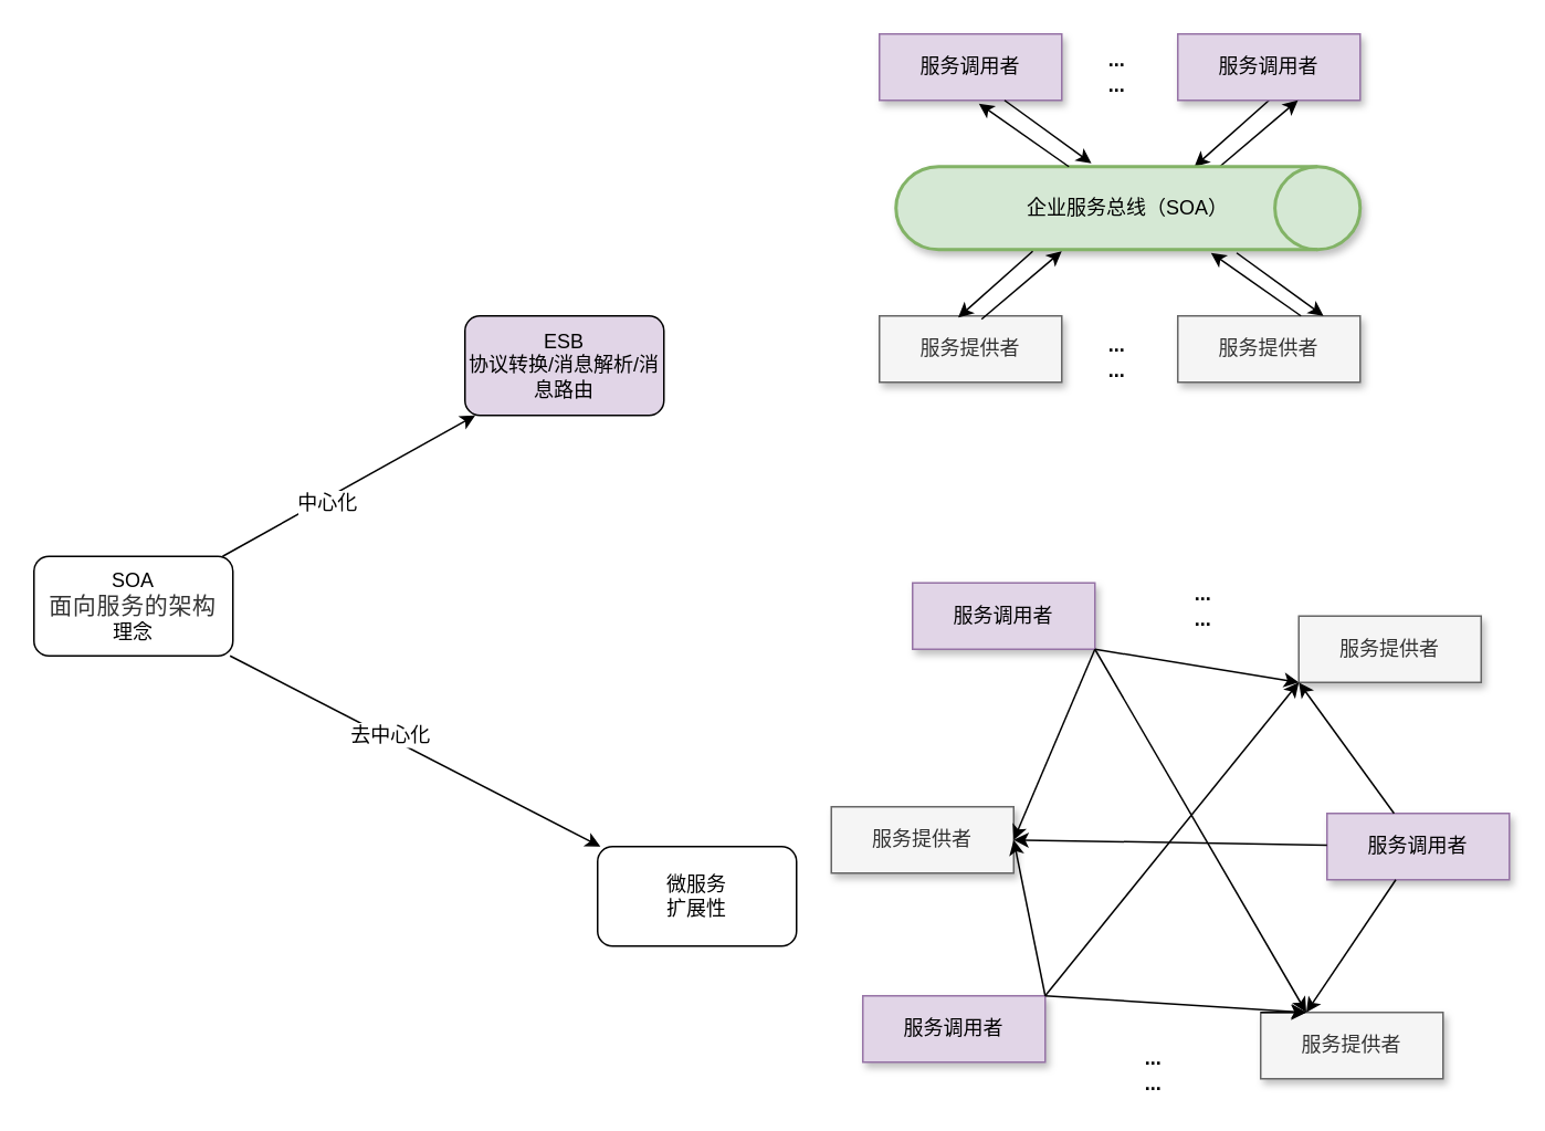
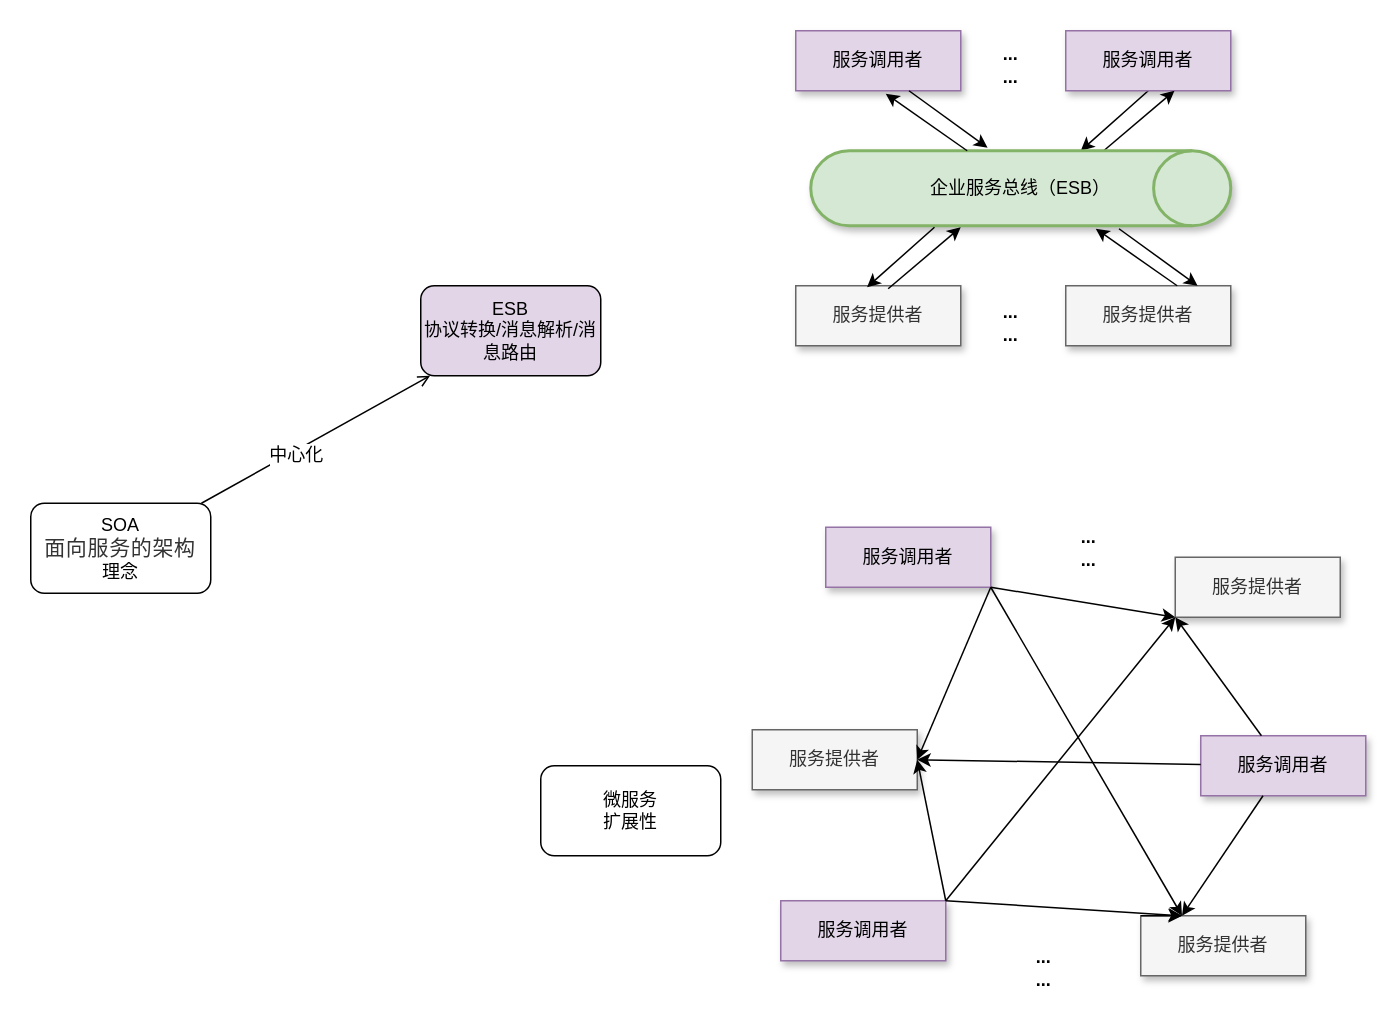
  <mxCell id="0" />
  <mxCell id="1" parent="0" />
  <mxCell id="2" value="服务调用者" style="rounded=0;whiteSpace=wrap;html=1;shadow=1;fillColor=#e1d5e7;strokeColor=#9673a6;" vertex="1" parent="1"><mxGeometry x="550" y="351" width="110" height="40" as="geometry" /></mxCell>
  <mxCell id="3" value="服务调用者" style="rounded=0;whiteSpace=wrap;html=1;shadow=1;fillColor=#e1d5e7;strokeColor=#9673a6;" vertex="1" parent="1"><mxGeometry x="520" y="600" width="110" height="40" as="geometry" /></mxCell>
  <mxCell id="4" value="服务调用者" style="rounded=0;whiteSpace=wrap;html=1;shadow=1;fillColor=#e1d5e7;strokeColor=#9673a6;" vertex="1" parent="1"><mxGeometry x="800" y="490" width="110" height="40" as="geometry" /></mxCell>
  <mxCell id="5" value="服务提供者" style="rounded=0;whiteSpace=wrap;html=1;shadow=1;fillColor=#f5f5f5;strokeColor=#666666;fontColor=#333333;" vertex="1" parent="1"><mxGeometry x="783" y="371" width="110" height="40" as="geometry" /></mxCell>
  <mxCell id="6" value="服务提供者" style="rounded=0;whiteSpace=wrap;html=1;shadow=1;fillColor=#f5f5f5;strokeColor=#666666;fontColor=#333333;" vertex="1" parent="1"><mxGeometry x="760" y="610" width="110" height="40" as="geometry" /></mxCell>
  <mxCell id="7" value="服务提供者" style="rounded=0;whiteSpace=wrap;html=1;shadow=1;fillColor=#f5f5f5;strokeColor=#666666;fontColor=#333333;" vertex="1" parent="1"><mxGeometry x="501" y="486" width="110" height="40" as="geometry" /></mxCell>
- <mxCell id="8" value="" style="rounded=0;orthogonalLoop=1;jettySize=auto;html=1;" edge="1" parent="1" source="12" target="14"><mxGeometry relative="1" as="geometry" /></mxCell>
+ <mxCell id="8" value="" style="rounded=0;orthogonalLoop=1;jettySize=auto;html=1;endArrow=open;" edge="1" parent="1" source="12" target="14"><mxGeometry relative="1" as="geometry" /></mxCell>
  <mxCell id="9" value="中心化" style="text;html=1;align=center;verticalAlign=middle;resizable=0;points=[];labelBackgroundColor=#ffffff;" vertex="1" connectable="0" parent="8"><mxGeometry x="-0.191" y="-2" relative="1" as="geometry"><mxPoint as="offset" /></mxGeometry></mxCell>
- <mxCell id="10" value="" style="rounded=0;orthogonalLoop=1;jettySize=auto;html=1;" edge="1" parent="1" source="12" target="13"><mxGeometry relative="1" as="geometry" /></mxCell>
- <mxCell id="11" value="去中心化" style="text;html=1;align=center;verticalAlign=middle;resizable=0;points=[];labelBackgroundColor=#ffffff;" vertex="1" connectable="0" parent="10"><mxGeometry x="-0.151" y="2" relative="1" as="geometry"><mxPoint as="offset" /></mxGeometry></mxCell>
  <mxCell id="12" value="SOA&lt;br&gt;&lt;span style=&quot;color: rgb(51 , 51 , 51) ; font-family: , , &amp;#34;helvetica neue&amp;#34; , &amp;#34;pingfang sc&amp;#34; , &amp;#34;hiragino sans gb&amp;#34; , &amp;#34;microsoft yahei ui&amp;#34; , &amp;#34;microsoft yahei&amp;#34; , &amp;#34;arial&amp;#34; , sans-serif ; font-size: 14px ; letter-spacing: 0.435px ; background-color: rgb(255 , 255 , 255)&quot;&gt;面向服务的架构&lt;br&gt;&lt;/span&gt;理念" style="rounded=1;whiteSpace=wrap;html=1;" vertex="1" parent="1"><mxGeometry x="20" y="335" width="120" height="60" as="geometry" /></mxCell>
  <mxCell id="13" value="微服务&lt;br&gt;扩展性" style="rounded=1;whiteSpace=wrap;html=1;" vertex="1" parent="1"><mxGeometry x="360" y="510" width="120" height="60" as="geometry" /></mxCell>
  <mxCell id="14" value="ESB&lt;br&gt;协议转换/消息解析/消息路由" style="rounded=1;whiteSpace=wrap;html=1;fillColor=#e1d5e7;" vertex="1" parent="1"><mxGeometry x="280" y="190" width="120" height="60" as="geometry" /></mxCell>
  <mxCell id="15" value="服务调用者" style="rounded=0;whiteSpace=wrap;html=1;shadow=1;fillColor=#e1d5e7;strokeColor=#9673a6;" vertex="1" parent="1"><mxGeometry x="530" y="20" width="110" height="40" as="geometry" /></mxCell>
  <mxCell id="16" style="edgeStyle=none;rounded=0;orthogonalLoop=1;jettySize=auto;html=1;exitX=0.5;exitY=1;exitDx=0;exitDy=0;entryX=0.643;entryY=0;entryDx=0;entryDy=0;entryPerimeter=0;" edge="1" parent="1" source="17" target="21"><mxGeometry relative="1" as="geometry" /></mxCell>
  <mxCell id="17" value="服务调用者" style="rounded=0;whiteSpace=wrap;html=1;shadow=1;fillColor=#e1d5e7;strokeColor=#9673a6;" vertex="1" parent="1"><mxGeometry x="710" y="20" width="110" height="40" as="geometry" /></mxCell>
  <mxCell id="18" value="服务提供者" style="rounded=0;whiteSpace=wrap;html=1;shadow=1;fillColor=#f5f5f5;strokeColor=#666666;fontColor=#333333;" vertex="1" parent="1"><mxGeometry x="530" y="190" width="110" height="40" as="geometry" /></mxCell>
  <mxCell id="19" value="服务提供者" style="rounded=0;whiteSpace=wrap;html=1;shadow=1;fillColor=#f5f5f5;strokeColor=#666666;fontColor=#333333;" vertex="1" parent="1"><mxGeometry x="710" y="190" width="110" height="40" as="geometry" /></mxCell>
  <mxCell id="20" style="edgeStyle=none;rounded=0;orthogonalLoop=1;jettySize=auto;html=1;entryX=0.75;entryY=1;entryDx=0;entryDy=0;exitX=0.729;exitY=0.02;exitDx=0;exitDy=0;exitPerimeter=0;" edge="1" parent="1"><mxGeometry relative="1" as="geometry"><mxPoint x="782.5" y="60" as="targetPoint" /><mxPoint x="734.12" y="101" as="sourcePoint" /></mxGeometry></mxCell>
- <mxCell id="21" value="企业服务总线（SOA）" style="strokeWidth=2;html=1;shape=mxgraph.flowchart.direct_data;whiteSpace=wrap;shadow=1;fillColor=#d5e8d4;strokeColor=#82b366;" vertex="1" parent="1"><mxGeometry x="540" y="100" width="280" height="50" as="geometry" /></mxCell>
+ <mxCell id="21" value="企业服务总线（ESB）" style="strokeWidth=2;html=1;shape=mxgraph.flowchart.direct_data;whiteSpace=wrap;shadow=1;fillColor=#d5e8d4;strokeColor=#82b366;" vertex="1" parent="1"><mxGeometry x="540" y="100" width="280" height="50" as="geometry" /></mxCell>
  <mxCell id="22" value="" style="group" vertex="1" connectable="0" parent="1"><mxGeometry x="590" y="60" width="67.88" height="38" as="geometry" /></mxCell>
  <mxCell id="23" style="edgeStyle=none;rounded=0;orthogonalLoop=1;jettySize=auto;html=1;exitX=0.75;exitY=1;exitDx=0;exitDy=0;entryX=0.446;entryY=-0.04;entryDx=0;entryDy=0;entryPerimeter=0;" edge="1" parent="22"><mxGeometry relative="1" as="geometry"><mxPoint x="15.5" as="sourcePoint" /><mxPoint x="67.88" y="38" as="targetPoint" /></mxGeometry></mxCell>
  <mxCell id="24" style="edgeStyle=none;rounded=0;orthogonalLoop=1;jettySize=auto;html=1;" edge="1" parent="22" source="21"><mxGeometry relative="1" as="geometry"><mxPoint y="2" as="targetPoint" /></mxGeometry></mxCell>
  <mxCell id="25" value="" style="group" vertex="1" connectable="0" parent="1"><mxGeometry x="610" y="160" width="67.88" height="38" as="geometry" /></mxCell>
  <mxCell id="26" style="edgeStyle=none;rounded=0;orthogonalLoop=1;jettySize=auto;html=1;" edge="1" parent="25"><mxGeometry relative="1" as="geometry"><mxPoint y="2" as="targetPoint" /></mxGeometry></mxCell>
  <mxCell id="27" style="edgeStyle=none;rounded=0;orthogonalLoop=1;jettySize=auto;html=1;exitX=0.5;exitY=1;exitDx=0;exitDy=0;entryX=0.643;entryY=0;entryDx=0;entryDy=0;entryPerimeter=0;" edge="1" parent="25"><mxGeometry relative="1" as="geometry"><mxPoint x="12.5" y="-9" as="sourcePoint" /><mxPoint x="-32.46" y="31" as="targetPoint" /></mxGeometry></mxCell>
  <mxCell id="28" style="edgeStyle=none;rounded=0;orthogonalLoop=1;jettySize=auto;html=1;entryX=0.75;entryY=1;entryDx=0;entryDy=0;exitX=0.729;exitY=0.02;exitDx=0;exitDy=0;exitPerimeter=0;" edge="1" parent="25"><mxGeometry relative="1" as="geometry"><mxPoint x="30" y="-9" as="targetPoint" /><mxPoint x="-18.38" y="32" as="sourcePoint" /></mxGeometry></mxCell>
  <mxCell id="29" value="" style="group" vertex="1" connectable="0" parent="1"><mxGeometry x="730" y="152" width="67.88" height="38" as="geometry" /></mxCell>
  <mxCell id="30" style="edgeStyle=none;rounded=0;orthogonalLoop=1;jettySize=auto;html=1;exitX=0.75;exitY=1;exitDx=0;exitDy=0;entryX=0.446;entryY=-0.04;entryDx=0;entryDy=0;entryPerimeter=0;" edge="1" parent="29"><mxGeometry relative="1" as="geometry"><mxPoint x="15.5" as="sourcePoint" /><mxPoint x="67.88" y="38" as="targetPoint" /></mxGeometry></mxCell>
  <mxCell id="31" style="edgeStyle=none;rounded=0;orthogonalLoop=1;jettySize=auto;html=1;" edge="1" parent="29"><mxGeometry relative="1" as="geometry"><mxPoint y="2" as="targetPoint" /></mxGeometry></mxCell>
  <mxCell id="32" style="edgeStyle=none;rounded=0;orthogonalLoop=1;jettySize=auto;html=1;" edge="1" parent="29"><mxGeometry relative="1" as="geometry"><mxPoint x="54.286" y="38" as="sourcePoint" /><mxPoint as="targetPoint" /></mxGeometry></mxCell>
  <mxCell id="33" value="...&lt;br&gt;..." style="text;html=1;align=center;verticalAlign=middle;resizable=0;points=[];autosize=1;fontStyle=1" vertex="1" parent="1"><mxGeometry x="657.88" y="28" width="30" height="30" as="geometry" /></mxCell>
  <mxCell id="34" value="...&lt;br&gt;..." style="text;html=1;align=center;verticalAlign=middle;resizable=0;points=[];autosize=1;fontStyle=1" vertex="1" parent="1"><mxGeometry x="657.88" y="200" width="30" height="30" as="geometry" /></mxCell>
  <mxCell id="35" style="edgeStyle=none;rounded=0;orthogonalLoop=1;jettySize=auto;html=1;entryX=1;entryY=0.5;entryDx=0;entryDy=0;exitX=1;exitY=1;exitDx=0;exitDy=0;" edge="1" parent="1" source="2" target="7"><mxGeometry relative="1" as="geometry"><mxPoint x="660" y="411" as="sourcePoint" /></mxGeometry></mxCell>
  <mxCell id="36" style="edgeStyle=none;rounded=0;orthogonalLoop=1;jettySize=auto;html=1;entryX=0;entryY=1;entryDx=0;entryDy=0;exitX=1;exitY=1;exitDx=0;exitDy=0;" edge="1" parent="1" source="2" target="5"><mxGeometry relative="1" as="geometry"><mxPoint x="660" y="410" as="sourcePoint" /></mxGeometry></mxCell>
  <mxCell id="37" style="edgeStyle=none;rounded=0;orthogonalLoop=1;jettySize=auto;html=1;entryX=0.25;entryY=0;entryDx=0;entryDy=0;exitX=1;exitY=1;exitDx=0;exitDy=0;" edge="1" parent="1" source="2" target="6"><mxGeometry relative="1" as="geometry" /></mxCell>
  <mxCell id="38" style="edgeStyle=none;rounded=0;orthogonalLoop=1;jettySize=auto;html=1;entryX=0;entryY=1;entryDx=0;entryDy=0;" edge="1" parent="1" target="5"><mxGeometry relative="1" as="geometry"><mxPoint x="630" y="600" as="sourcePoint" /></mxGeometry></mxCell>
  <mxCell id="39" style="edgeStyle=none;rounded=0;orthogonalLoop=1;jettySize=auto;html=1;exitX=1;exitY=0;exitDx=0;exitDy=0;entryX=1;entryY=0.5;entryDx=0;entryDy=0;" edge="1" parent="1" source="3" target="7"><mxGeometry relative="1" as="geometry"><mxPoint x="620" y="510" as="targetPoint" /></mxGeometry></mxCell>
  <mxCell id="40" style="edgeStyle=none;rounded=0;orthogonalLoop=1;jettySize=auto;html=1;exitX=1;exitY=0;exitDx=0;exitDy=0;entryX=0.25;entryY=0;entryDx=0;entryDy=0;" edge="1" parent="1" source="3" target="6"><mxGeometry relative="1" as="geometry" /></mxCell>
  <mxCell id="41" style="edgeStyle=none;rounded=0;orthogonalLoop=1;jettySize=auto;html=1;entryX=0;entryY=1;entryDx=0;entryDy=0;" edge="1" parent="1" source="4" target="5"><mxGeometry relative="1" as="geometry" /></mxCell>
  <mxCell id="42" style="edgeStyle=none;rounded=0;orthogonalLoop=1;jettySize=auto;html=1;entryX=1;entryY=0.5;entryDx=0;entryDy=0;" edge="1" parent="1" source="4" target="7"><mxGeometry relative="1" as="geometry" /></mxCell>
  <mxCell id="43" style="edgeStyle=none;rounded=0;orthogonalLoop=1;jettySize=auto;html=1;entryX=0.25;entryY=0;entryDx=0;entryDy=0;" edge="1" parent="1" source="4" target="6"><mxGeometry relative="1" as="geometry" /></mxCell>
  <mxCell id="44" style="edgeStyle=none;rounded=0;orthogonalLoop=1;jettySize=auto;html=1;exitX=0;exitY=0;exitDx=0;exitDy=0;entryX=0.25;entryY=0;entryDx=0;entryDy=0;" edge="1" parent="1" source="6" target="6"><mxGeometry relative="1" as="geometry" /></mxCell>
  <mxCell id="45" value="...&lt;br&gt;..." style="text;html=1;align=center;verticalAlign=middle;resizable=0;points=[];autosize=1;fontStyle=1" vertex="1" parent="1"><mxGeometry x="710" y="350" width="30" height="30" as="geometry" /></mxCell>
  <mxCell id="46" value="...&lt;br&gt;..." style="text;html=1;align=center;verticalAlign=middle;resizable=0;points=[];autosize=1;fontStyle=1" vertex="1" parent="1"><mxGeometry x="680" y="630" width="30" height="30" as="geometry" /></mxCell>
